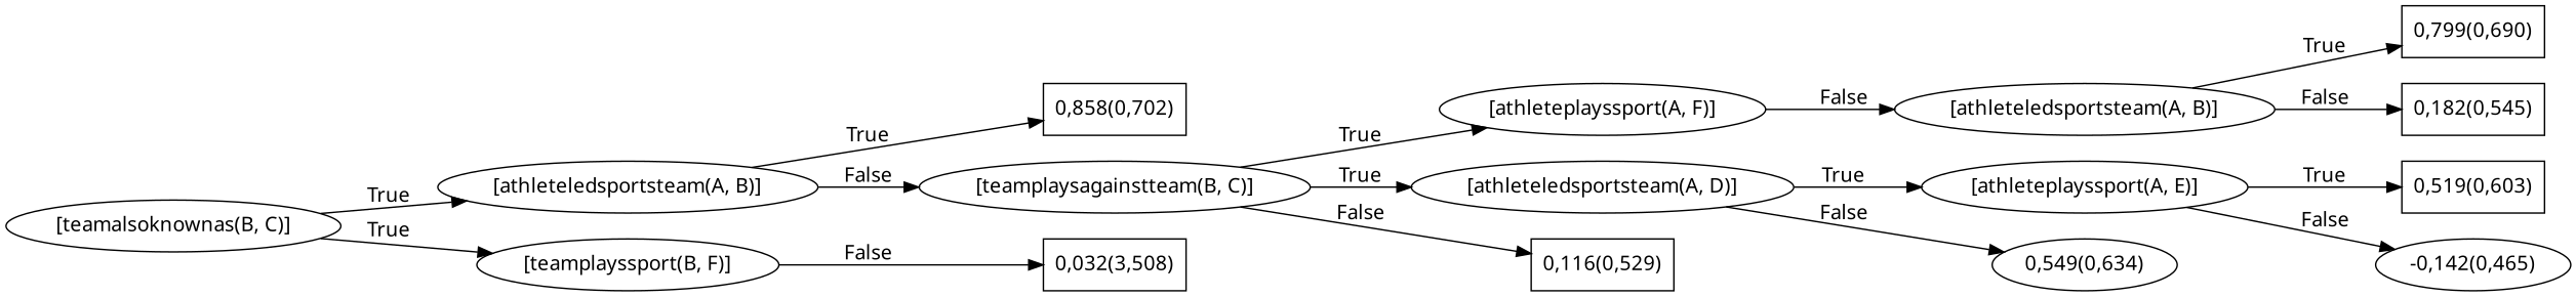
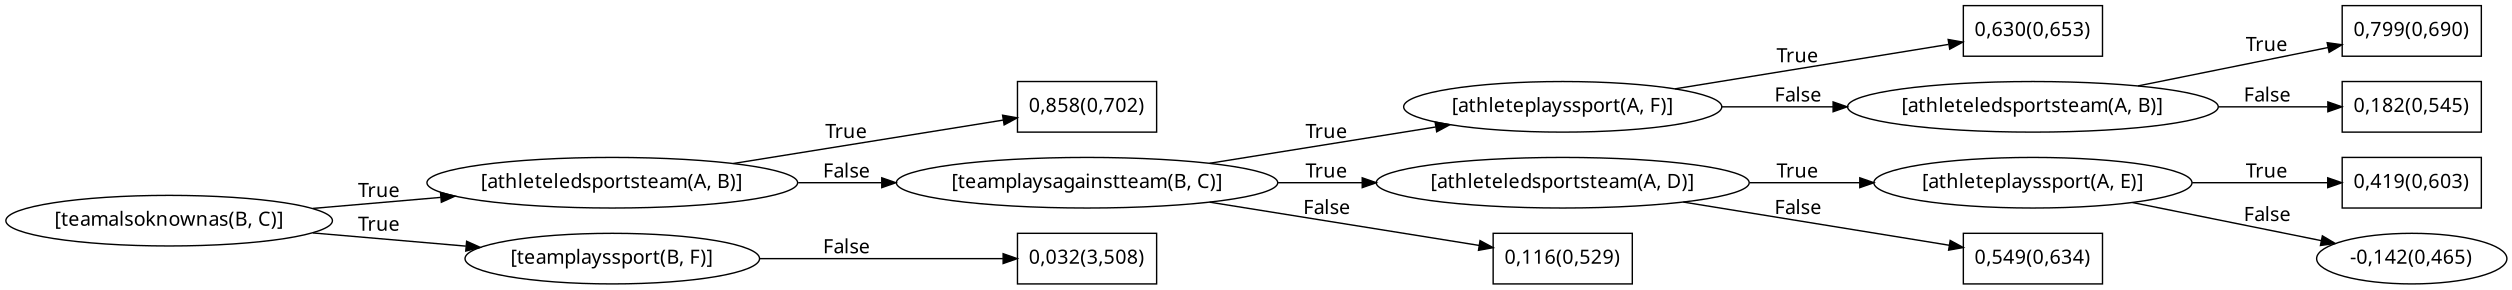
  digraph {
    fontname="Noto Sans"
    rankdir=LR
    node [fontname="Noto Sans"]
    edge [fontname="Noto Sans"]
    n1 [label="[teamalsoknownas(B, C)]"]
    n2 [label="[athleteledsportsteam(A, B)]"]
    n3 [label="[teamplayssport(B, F)]"]
    n4 [label="0,858(0,702)" shape=box]
    n5 [label="[teamplaysagainstteam(B, C)]"]
    n6 [label="0,032(3,508)" shape=box]
    n7 [label="[athleteplayssport(A, F)]"]
    n8 [label="[athleteledsportsteam(A, D)]"]
    n9 [label="0,116(0,529)" shape=box]
+   n10 [label="0,630(0,653)" shape=box]
    n11 [label="[athleteledsportsteam(A, B)]"]
    n12 [label="[athleteplayssport(A, E)]"]
-   n13 [label="0,549(0,634)" shape=ellipse]
-   n14 [label="0,519(0,603)" shape=box]
+   n13 [label="0,549(0,634)" shape=box]
+   n14 [label="0,419(0,603)" shape=box]
    n15 [label="-0,142(0,465)" shape=ellipse]
    n16 [label="0,799(0,690)" shape=box]
    n17 [label="0,182(0,545)" shape=box]
    n1 -> n2 [label=True]
    n1 -> n3 [label=True]
    n2 -> n4 [label=True]
    n2 -> n5 [label=False]
    n3 -> n6 [label=False]
    n5 -> n7 [label=True]
    n5 -> n8 [label=True]
    n5 -> n9 [label=False]
+   n7 -> n10 [label=True]
    n7 -> n11 [label=False]
    n8 -> n12 [label=True]
    n8 -> n13 [label=False]
    n11 -> n16 [label=True]
    n11 -> n17 [label=False]
    n12 -> n14 [label=True]
    n12 -> n15 [label=False]
  }
